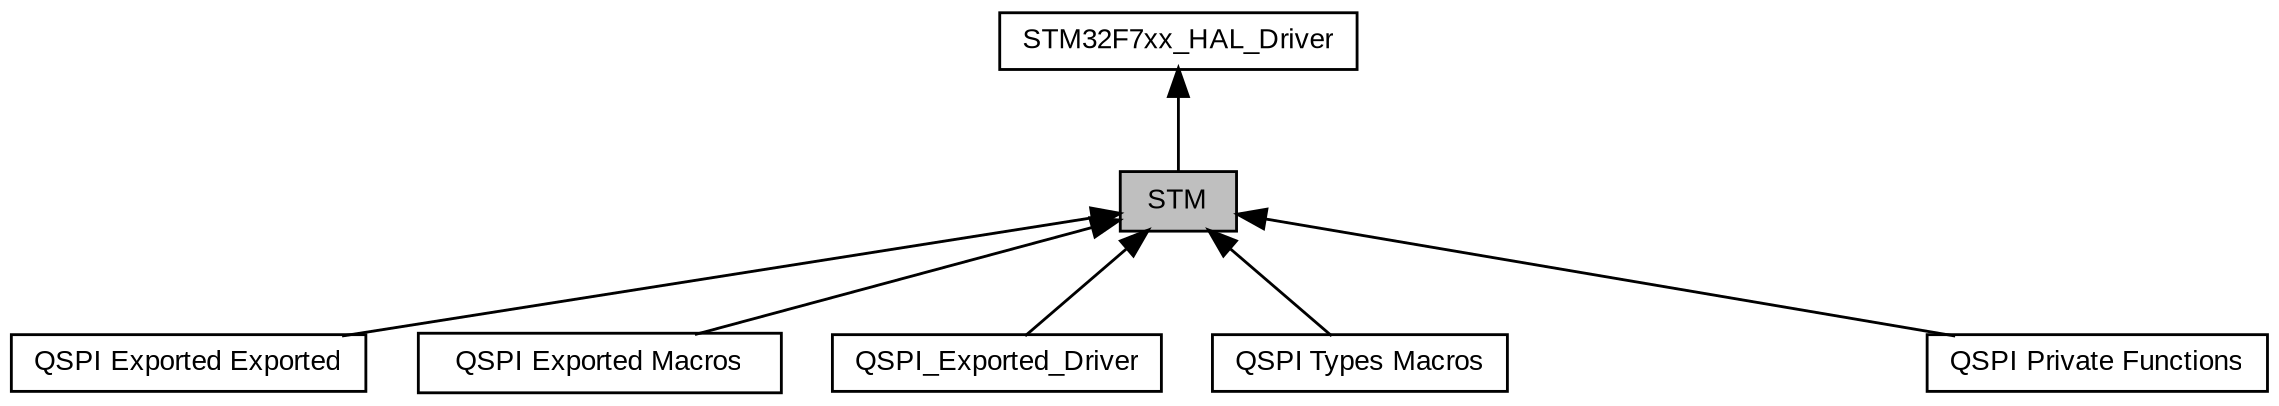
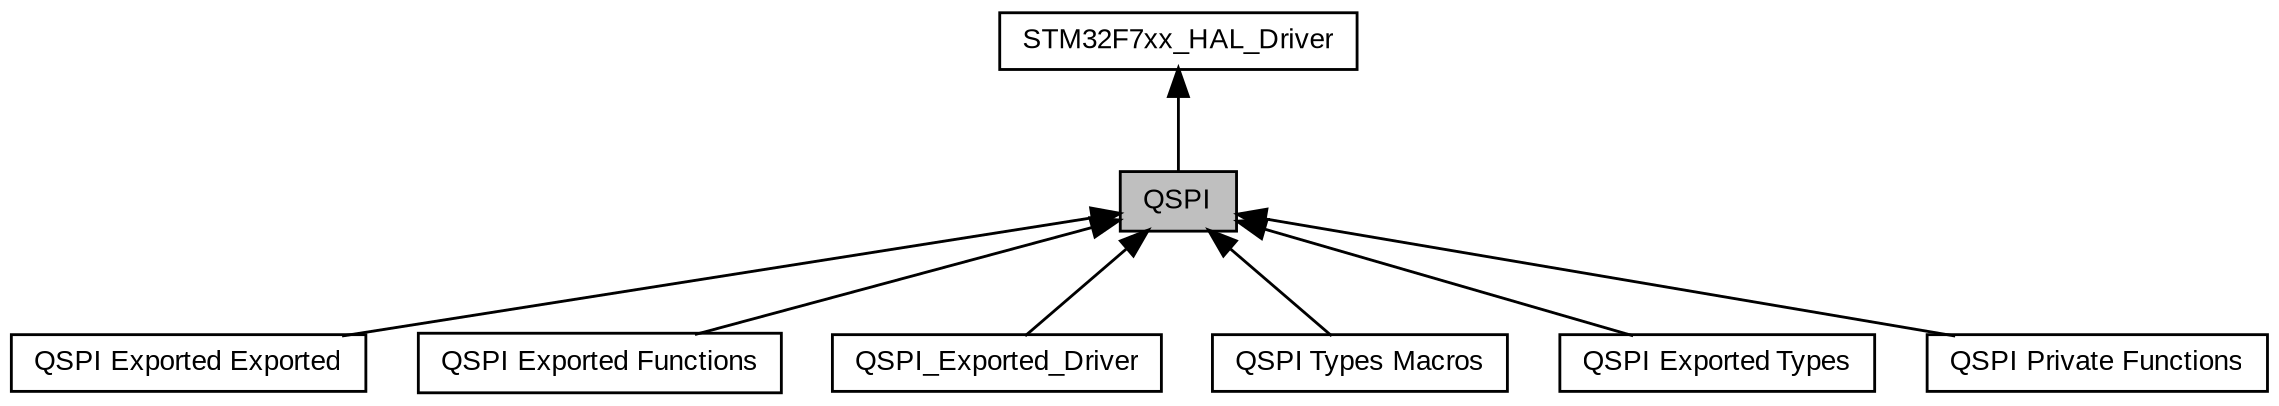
  digraph {
    fontname="Liberation Sans"
    rankdir=TB
    node [color=black fillcolor=white fontname="Liberation Sans" fontsize=10 shape=record style=filled]
    edge [dir=back fontname="Liberation Sans" fontsize=10 labelfontname=Helvetica labelfontsize=10 shape=plaintext style=solid]
-   n1 [fillcolor=grey75 fontcolor=black height=0.2 label=STM width=0.4]
+   n1 [fillcolor=grey75 fontcolor=black height=0.2 label=QSPI width=0.4]
    n2 [height=0.2 label="QSPI Exported Exported" width=0.4]
-   n3 [height=0.2 label="QSPI Exported Macros" width=0.4]
+   n3 [height=0.2 label="QSPI Exported Functions" width=0.4]
    n4 [height=0.2 label=QSPI_Exported_Driver width=0.4]
    n5 [height=0.2 label="QSPI Types Macros" width=0.4]
+   n6 [height=0.2 label="QSPI Exported Types" width=0.4]
    n7 [height=0.2 label="QSPI Private Functions" width=0.4]
    n8 [height=0.2 label=STM32F7xx_HAL_Driver width=0.4]
    n1 -> n2
    n1 -> n3
    n1 -> n4
    n1 -> n5
+   n1 -> n6
    n1 -> n7
    n8 -> n1
  }
